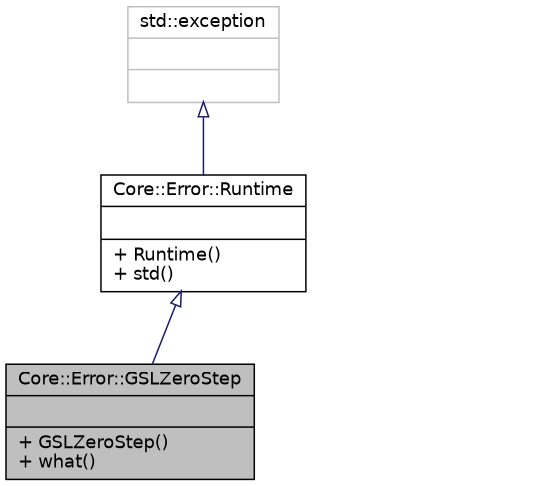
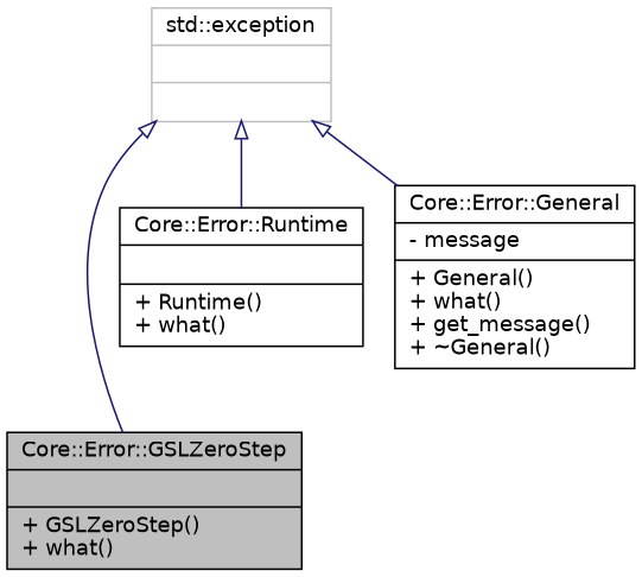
  digraph {
    node [color=black fillcolor=white fontname=Helvetica fontsize=12 shape=record style=filled]
    edge [arrowtail=onormal color=midnightblue dir=back fontname=Helvetica fontsize=12 labelfontname=Helvetica labelfontsize=12 style=solid]
    n1 [fillcolor=grey75 fontcolor=black height=0.2 label="{Core::Error::GSLZeroStep\n||+ GSLZeroStep()\l+ what()\l}" width=0.4]
-   n2 [height=0.2 label="{Core::Error::Runtime\n||+ Runtime()\l+ std()\l}" width=0.4]
+   n2 [height=0.2 label="{Core::Error::Runtime\n||+ Runtime()\l+ what()\l}" width=0.4]
+   n3 [height=0.2 label="{Core::Error::General\n|- message\l|+ General()\l+ what()\l+ get_message()\l+ ~General()\l}" width=0.4]
    n4 [color=grey75 height=0.2 label="{std::exception\n||}" width=0.4]
-   n2 -> n1
+   n4 -> n1
    n4 -> n2
+   n4 -> n3
  }
